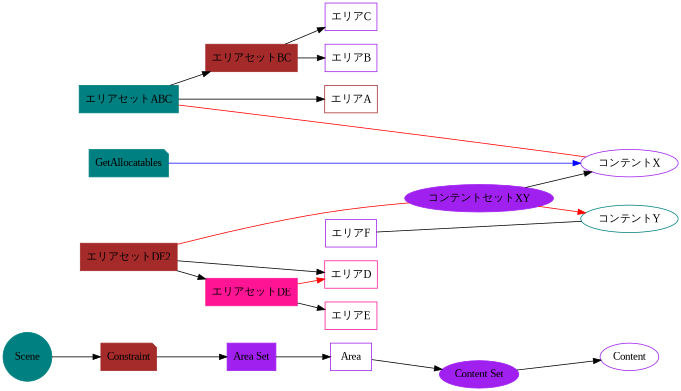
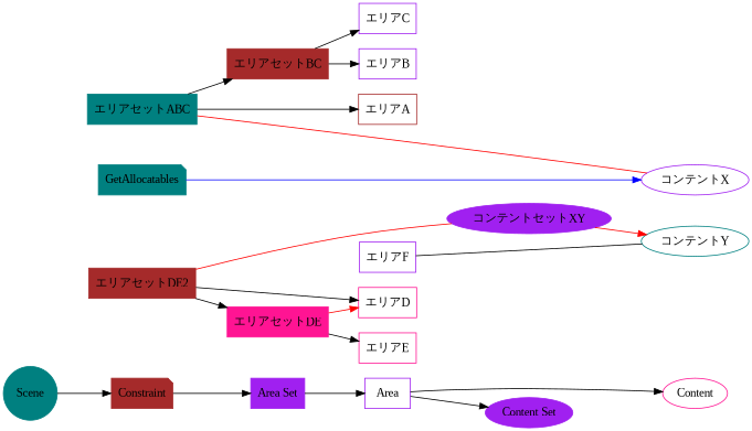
  digraph {
    clusterrank=global
    fontname="Liberation Serif"
    rankdir=LR
    node [color=purple fontname="Liberation Serif" shape=box]
    edge [fontname="Liberation Serif"]
    Area
    n2 [color=brown label="エリアA"]
    n3 [label="エリアB"]
    n4 [label="エリアC"]
    n5 [color=deeppink label="エリアD"]
    n6 [color=deeppink label="エリアE"]
    n7 [label="エリアF"]
-   Content [shape=ellipse]
+   Content [color=deeppink shape=ellipse]
    n9 [label="コンテントX" shape=ellipse]
    n10 [color=teal label="コンテントY" shape=ellipse]
    Constraint [color=brown shape=note style=filled]
    n12 [color=teal label=GetAllocatables shape=note style=filled]
    "Area Set" [style=filled]
    n14 [color=brown label="エリアセットBC" style=filled]
    n15 [color=teal label="エリアセットABC" style=filled]
    n16 [color=deeppink label="エリアセットDE" style=filled]
    n17 [color=brown label="エリアセットDE2" style=filled]
    "Content Set" [shape=ellipse style=filled]
    n19 [label="コンテントセットXY" shape=ellipse style=filled]
    Scene [color=teal shape=circle style=filled]
    subgraph sub_1 {
      rank=same
      Area
      n2
      n3
      n4
      n5
      n6
      n7
    }
    subgraph sub_2 {
      rank=same
      Content
      n9
      n10
    }
    subgraph sub_3 {
      rank=same
      Constraint
      n12
    }
    subgraph sub_4 {
      rank=same
      Constraint
    }
    subgraph sub_5 {
      rank=same
      Constraint
    }
    subgraph sub_6 {
      "Area Set"
      n14
      n15
      n16
      n17
    }
    subgraph sub_7 {
      "Content Set"
      n19
    }
    subgraph sub_8 {
      rank=same
      Scene
    }
    Area -> "Content Set"
    n7 -> n10 [color=black dir=none]
    Constraint -> "Area Set"
    n12 -> n9 [color=blue]
    "Area Set" -> Area
    n14 -> n3
    n14 -> n4
    n15 -> n2
    n15 -> n9 [color=red dir=none]
    n15 -> n14
    n16 -> n5 [color=red]
    n16 -> n6
    n17 -> n5
    n17 -> n16
    n17 -> n19 [color=red dir=none]
-   "Content Set" -> Content
-   n19 -> n9
+   Area -> Content
    n19 -> n10 [color=red]
    Scene -> Constraint
  }
